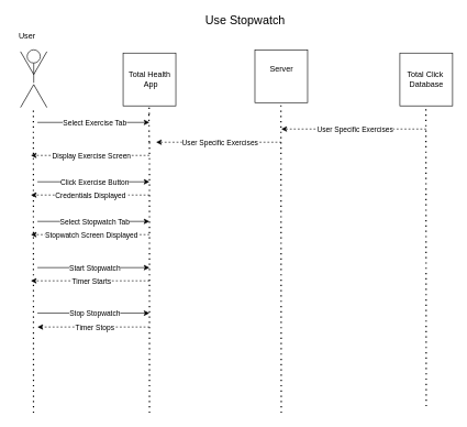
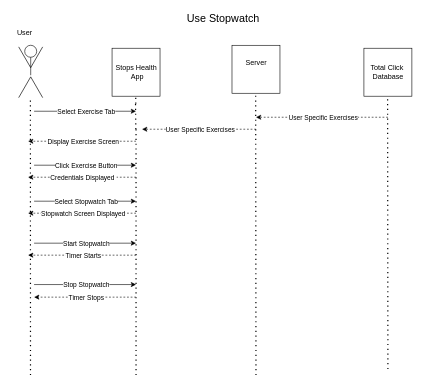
  <mxCell id="0" />
  <mxCell id="1" parent="0" />
  <mxCell id="2" value="" style="group" parent="1" vertex="1" connectable="0"><mxGeometry x="26" y="75" width="48.66" height="89.821" as="geometry" /></mxCell>
  <mxCell id="3" value="" style="ellipse;whiteSpace=wrap;html=1;aspect=fixed;fillColor=none;" parent="2" vertex="1"><mxGeometry x="14.33" width="20" height="20" as="geometry" /></mxCell>
  <mxCell id="4" value="" style="line;strokeWidth=1;direction=south;html=1;fillColor=none;" parent="2" vertex="1"><mxGeometry x="19.33" y="20" width="10" height="30" as="geometry" /></mxCell>
  <mxCell id="5" value="" style="line;strokeWidth=1;direction=south;html=1;fillColor=none;rotation=30;" parent="2" vertex="1"><mxGeometry x="9.33" y="50" width="10" height="40" as="geometry" /></mxCell>
  <mxCell id="6" value="" style="line;strokeWidth=1;direction=south;html=1;fillColor=none;rotation=-30;" parent="2" vertex="1"><mxGeometry x="29.33" y="50" width="10" height="40" as="geometry" /></mxCell>
  <mxCell id="7" value="" style="line;strokeWidth=1;direction=south;html=1;fillColor=none;rotation=-150;" parent="2" vertex="1"><mxGeometry x="29.33" y="-0.001" width="10" height="40" as="geometry" /></mxCell>
  <mxCell id="8" value="" style="line;strokeWidth=1;direction=south;html=1;fillColor=none;rotation=-210;" parent="2" vertex="1"><mxGeometry x="9.33" y="-0.001" width="10" height="40" as="geometry" /></mxCell>
  <mxCell id="9" value="" style="whiteSpace=wrap;html=1;aspect=fixed;strokeWidth=1;fillColor=none;" parent="1" vertex="1"><mxGeometry x="186" y="79.91" width="80" height="80" as="geometry" /></mxCell>
  <mxCell id="10" value="" style="whiteSpace=wrap;html=1;aspect=fixed;strokeWidth=1;fillColor=none;" parent="1" vertex="1"><mxGeometry x="386" y="75" width="80" height="80" as="geometry" /></mxCell>
  <mxCell id="11" value="" style="whiteSpace=wrap;html=1;aspect=fixed;strokeWidth=1;fillColor=none;" parent="1" vertex="1"><mxGeometry x="606" y="79.91" width="80" height="80" as="geometry" /></mxCell>
  <mxCell id="12" value="" style="endArrow=none;dashed=1;html=1;dashPattern=1 3;strokeWidth=2;rounded=0;" parent="1" edge="1"><mxGeometry width="50" height="50" relative="1" as="geometry"><mxPoint x="50" y="625" as="sourcePoint" /><mxPoint x="49.83" y="164.82" as="targetPoint" /></mxGeometry></mxCell>
  <mxCell id="13" value="" style="endArrow=none;dashed=1;html=1;dashPattern=1 3;strokeWidth=2;rounded=0;startArrow=none;" parent="1" edge="1"><mxGeometry width="50" height="50" relative="1" as="geometry"><mxPoint x="225.579" y="172.5" as="sourcePoint" /><mxPoint x="225.5" y="159.91" as="targetPoint" /></mxGeometry></mxCell>
  <mxCell id="14" value="" style="endArrow=none;dashed=1;html=1;dashPattern=1 3;strokeWidth=2;rounded=0;startArrow=none;" parent="1" edge="1"><mxGeometry width="50" height="50" relative="1" as="geometry"><mxPoint x="426" y="625" as="sourcePoint" /><mxPoint x="425.5" y="155" as="targetPoint" /></mxGeometry></mxCell>
  <mxCell id="15" value="" style="endArrow=none;dashed=1;html=1;dashPattern=1 3;strokeWidth=2;rounded=0;startArrow=none;" parent="1" edge="1"><mxGeometry width="50" height="50" relative="1" as="geometry"><mxPoint x="646" y="615" as="sourcePoint" /><mxPoint x="645.5" y="159.91" as="targetPoint" /></mxGeometry></mxCell>
- <mxCell id="16" value="Total Health&lt;br&gt;&amp;nbsp;App" style="text;html=1;resizable=0;autosize=1;align=center;verticalAlign=middle;points=[];fillColor=none;strokeColor=none;rounded=0;" parent="1" vertex="1"><mxGeometry x="186" y="104.91" width="80" height="30" as="geometry" /></mxCell>
+ <mxCell id="16" value="Stops Health&lt;br&gt;&amp;nbsp;App" style="text;html=1;resizable=0;autosize=1;align=center;verticalAlign=middle;points=[];fillColor=none;strokeColor=none;rounded=0;" parent="1" vertex="1"><mxGeometry x="186" y="104.91" width="80" height="30" as="geometry" /></mxCell>
  <mxCell id="17" value="Server" style="text;html=1;resizable=0;autosize=1;align=center;verticalAlign=middle;points=[];fillColor=none;strokeColor=none;rounded=0;" parent="1" vertex="1"><mxGeometry x="401" y="95" width="50" height="20" as="geometry" /></mxCell>
  <mxCell id="18" value="Total Click&amp;nbsp;&lt;br&gt;Database" style="text;html=1;resizable=0;autosize=1;align=center;verticalAlign=middle;points=[];fillColor=none;strokeColor=none;rounded=0;" parent="1" vertex="1"><mxGeometry x="606" y="104.91" width="80" height="30" as="geometry" /></mxCell>
  <mxCell id="19" value="User" style="text;html=1;resizable=0;autosize=1;align=center;verticalAlign=middle;points=[];fillColor=none;strokeColor=none;rounded=0;" parent="1" vertex="1"><mxGeometry x="20.33" y="45" width="40" height="20" as="geometry" /></mxCell>
  <mxCell id="20" value="" style="endArrow=classic;html=1;rounded=0;" parent="1" edge="1"><mxGeometry relative="1" as="geometry"><mxPoint x="56" y="185" as="sourcePoint" /><mxPoint x="226" y="185" as="targetPoint" /></mxGeometry></mxCell>
  <mxCell id="21" value="Select Exercise Tab" style="edgeLabel;resizable=0;html=1;align=center;verticalAlign=middle;strokeWidth=1;fillColor=none;" parent="20" connectable="0" vertex="1"><mxGeometry relative="1" as="geometry"><mxPoint x="1" as="offset" /></mxGeometry></mxCell>
  <mxCell id="22" value="" style="endArrow=classic;html=1;rounded=0;dashed=1;" parent="1" edge="1"><mxGeometry relative="1" as="geometry"><mxPoint x="226" y="235" as="sourcePoint" /><mxPoint x="46" y="235" as="targetPoint" /></mxGeometry></mxCell>
  <mxCell id="23" value="Display Exercise Screen" style="edgeLabel;resizable=0;html=1;align=center;verticalAlign=middle;strokeWidth=1;fillColor=none;" parent="22" connectable="0" vertex="1"><mxGeometry relative="1" as="geometry"><mxPoint x="1" as="offset" /></mxGeometry></mxCell>
  <mxCell id="24" value="" style="endArrow=none;dashed=1;html=1;dashPattern=1 3;strokeWidth=2;rounded=0;" parent="1" edge="1"><mxGeometry width="50" height="50" relative="1" as="geometry"><mxPoint x="226" y="625" as="sourcePoint" /><mxPoint x="226" y="215" as="targetPoint" /></mxGeometry></mxCell>
  <mxCell id="25" value="" style="endArrow=none;dashed=1;html=1;dashPattern=1 3;strokeWidth=2;rounded=0;startArrow=none;" parent="1" edge="1"><mxGeometry width="50" height="50" relative="1" as="geometry"><mxPoint x="225.672" y="215" as="sourcePoint" /><mxPoint x="225.115" y="172.5" as="targetPoint" /></mxGeometry></mxCell>
  <mxCell id="26" value="&lt;font style=&quot;font-size: 18px&quot;&gt;Use Stopwatch&lt;/font&gt;" style="text;html=1;resizable=0;autosize=1;align=center;verticalAlign=middle;points=[];fillColor=none;strokeColor=none;rounded=0;" parent="1" vertex="1"><mxGeometry x="301" y="20" width="140" height="20" as="geometry" /></mxCell>
  <mxCell id="27" value="" style="endArrow=classic;html=1;rounded=0;dashed=1;" parent="1" edge="1"><mxGeometry relative="1" as="geometry"><mxPoint x="646" y="195" as="sourcePoint" /><mxPoint x="426" y="195" as="targetPoint" /></mxGeometry></mxCell>
  <mxCell id="28" value="User Specific Exercises" style="edgeLabel;resizable=0;html=1;align=center;verticalAlign=middle;strokeWidth=1;fillColor=none;" parent="27" connectable="0" vertex="1"><mxGeometry relative="1" as="geometry"><mxPoint x="1" as="offset" /></mxGeometry></mxCell>
  <mxCell id="29" value="" style="endArrow=classic;html=1;rounded=0;dashed=1;" parent="1" edge="1"><mxGeometry relative="1" as="geometry"><mxPoint x="426" y="215" as="sourcePoint" /><mxPoint x="236" y="215" as="targetPoint" /></mxGeometry></mxCell>
  <mxCell id="30" value="User Specific Exercises" style="edgeLabel;resizable=0;html=1;align=center;verticalAlign=middle;strokeWidth=1;fillColor=none;" parent="29" connectable="0" vertex="1"><mxGeometry relative="1" as="geometry"><mxPoint x="1" as="offset" /></mxGeometry></mxCell>
  <mxCell id="31" value="" style="endArrow=classic;html=1;rounded=0;" parent="1" edge="1"><mxGeometry relative="1" as="geometry"><mxPoint x="56" y="275" as="sourcePoint" /><mxPoint x="226" y="275" as="targetPoint" /></mxGeometry></mxCell>
  <mxCell id="32" value="Click Exercise Button" style="edgeLabel;resizable=0;html=1;align=center;verticalAlign=middle;strokeWidth=1;fillColor=none;" parent="31" connectable="0" vertex="1"><mxGeometry relative="1" as="geometry"><mxPoint x="1" as="offset" /></mxGeometry></mxCell>
  <mxCell id="33" value="" style="endArrow=classic;html=1;rounded=0;" parent="1" edge="1"><mxGeometry relative="1" as="geometry"><mxPoint x="56" y="335" as="sourcePoint" /><mxPoint x="226" y="335" as="targetPoint" /></mxGeometry></mxCell>
  <mxCell id="34" value="Select Stopwatch Tab" style="edgeLabel;resizable=0;html=1;align=center;verticalAlign=middle;strokeWidth=1;fillColor=none;" parent="33" connectable="0" vertex="1"><mxGeometry relative="1" as="geometry"><mxPoint x="1" as="offset" /></mxGeometry></mxCell>
  <mxCell id="35" value="" style="endArrow=classic;html=1;rounded=0;" parent="1" edge="1"><mxGeometry relative="1" as="geometry"><mxPoint x="56" y="405" as="sourcePoint" /><mxPoint x="226" y="405" as="targetPoint" /></mxGeometry></mxCell>
  <mxCell id="36" value="Start Stopwatch" style="edgeLabel;resizable=0;html=1;align=center;verticalAlign=middle;strokeWidth=1;fillColor=none;" parent="35" connectable="0" vertex="1"><mxGeometry relative="1" as="geometry"><mxPoint x="1" as="offset" /></mxGeometry></mxCell>
  <mxCell id="37" value="" style="endArrow=classic;html=1;rounded=0;" parent="1" edge="1"><mxGeometry relative="1" as="geometry"><mxPoint x="56" y="474" as="sourcePoint" /><mxPoint x="226" y="474" as="targetPoint" /></mxGeometry></mxCell>
  <mxCell id="38" value="Stop Stopwatch" style="edgeLabel;resizable=0;html=1;align=center;verticalAlign=middle;strokeWidth=1;fillColor=none;" parent="37" connectable="0" vertex="1"><mxGeometry relative="1" as="geometry"><mxPoint x="1" as="offset" /></mxGeometry></mxCell>
  <mxCell id="39" value="" style="endArrow=classic;html=1;rounded=0;dashed=1;" parent="1" edge="1"><mxGeometry relative="1" as="geometry"><mxPoint x="226" y="295" as="sourcePoint" /><mxPoint x="46" y="295" as="targetPoint" /></mxGeometry></mxCell>
  <mxCell id="40" value="Credentials Displayed&amp;nbsp;" style="edgeLabel;resizable=0;html=1;align=center;verticalAlign=middle;strokeWidth=1;fillColor=none;" parent="39" connectable="0" vertex="1"><mxGeometry relative="1" as="geometry"><mxPoint x="1" as="offset" /></mxGeometry></mxCell>
  <mxCell id="41" value="" style="endArrow=classic;html=1;rounded=0;dashed=1;" parent="1" edge="1"><mxGeometry relative="1" as="geometry"><mxPoint x="226" y="425" as="sourcePoint" /><mxPoint x="46" y="425" as="targetPoint" /></mxGeometry></mxCell>
  <mxCell id="42" value="Timer Starts" style="edgeLabel;resizable=0;html=1;align=center;verticalAlign=middle;strokeWidth=1;fillColor=none;" parent="41" connectable="0" vertex="1"><mxGeometry relative="1" as="geometry"><mxPoint x="1" as="offset" /></mxGeometry></mxCell>
  <mxCell id="43" value="" style="endArrow=classic;html=1;rounded=0;dashed=1;" parent="1" edge="1"><mxGeometry relative="1" as="geometry"><mxPoint x="226" y="355" as="sourcePoint" /><mxPoint x="46" y="355" as="targetPoint" /></mxGeometry></mxCell>
  <mxCell id="44" value="Stopwatch Screen Displayed" style="edgeLabel;resizable=0;html=1;align=center;verticalAlign=middle;strokeWidth=1;fillColor=none;" parent="43" connectable="0" vertex="1"><mxGeometry relative="1" as="geometry"><mxPoint x="1" as="offset" /></mxGeometry></mxCell>
  <mxCell id="45" value="" style="endArrow=classic;html=1;rounded=0;dashed=1;" parent="1" edge="1"><mxGeometry relative="1" as="geometry"><mxPoint x="226" y="495" as="sourcePoint" /><mxPoint x="56" y="495" as="targetPoint" /></mxGeometry></mxCell>
  <mxCell id="46" value="Timer Stops" style="edgeLabel;resizable=0;html=1;align=center;verticalAlign=middle;strokeWidth=1;fillColor=none;" parent="45" connectable="0" vertex="1"><mxGeometry relative="1" as="geometry"><mxPoint x="1" as="offset" /></mxGeometry></mxCell>
